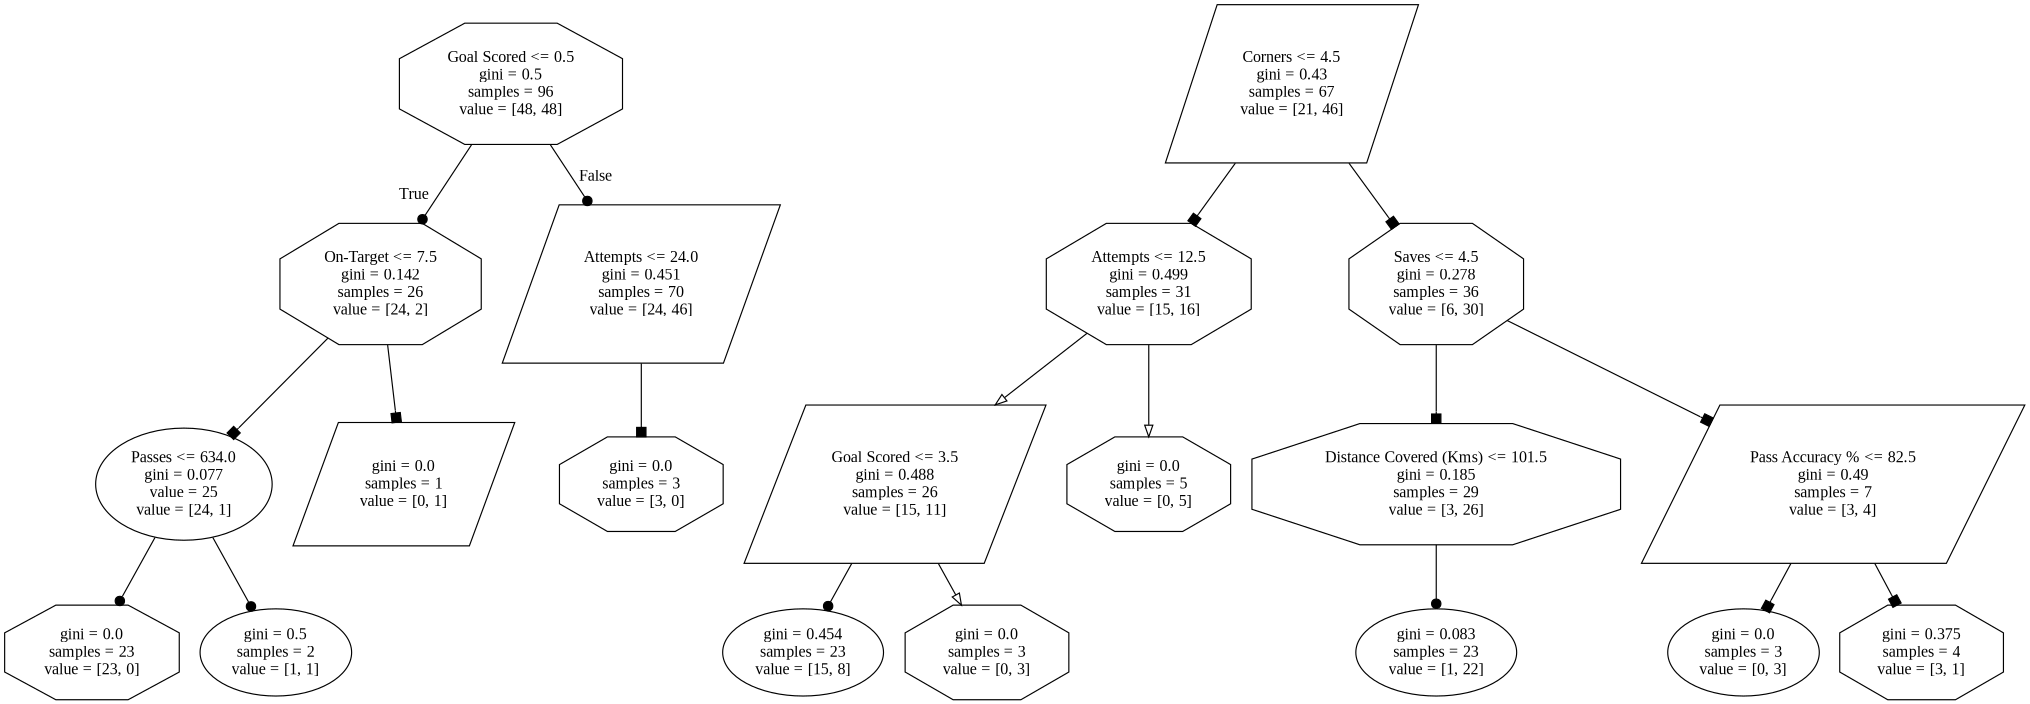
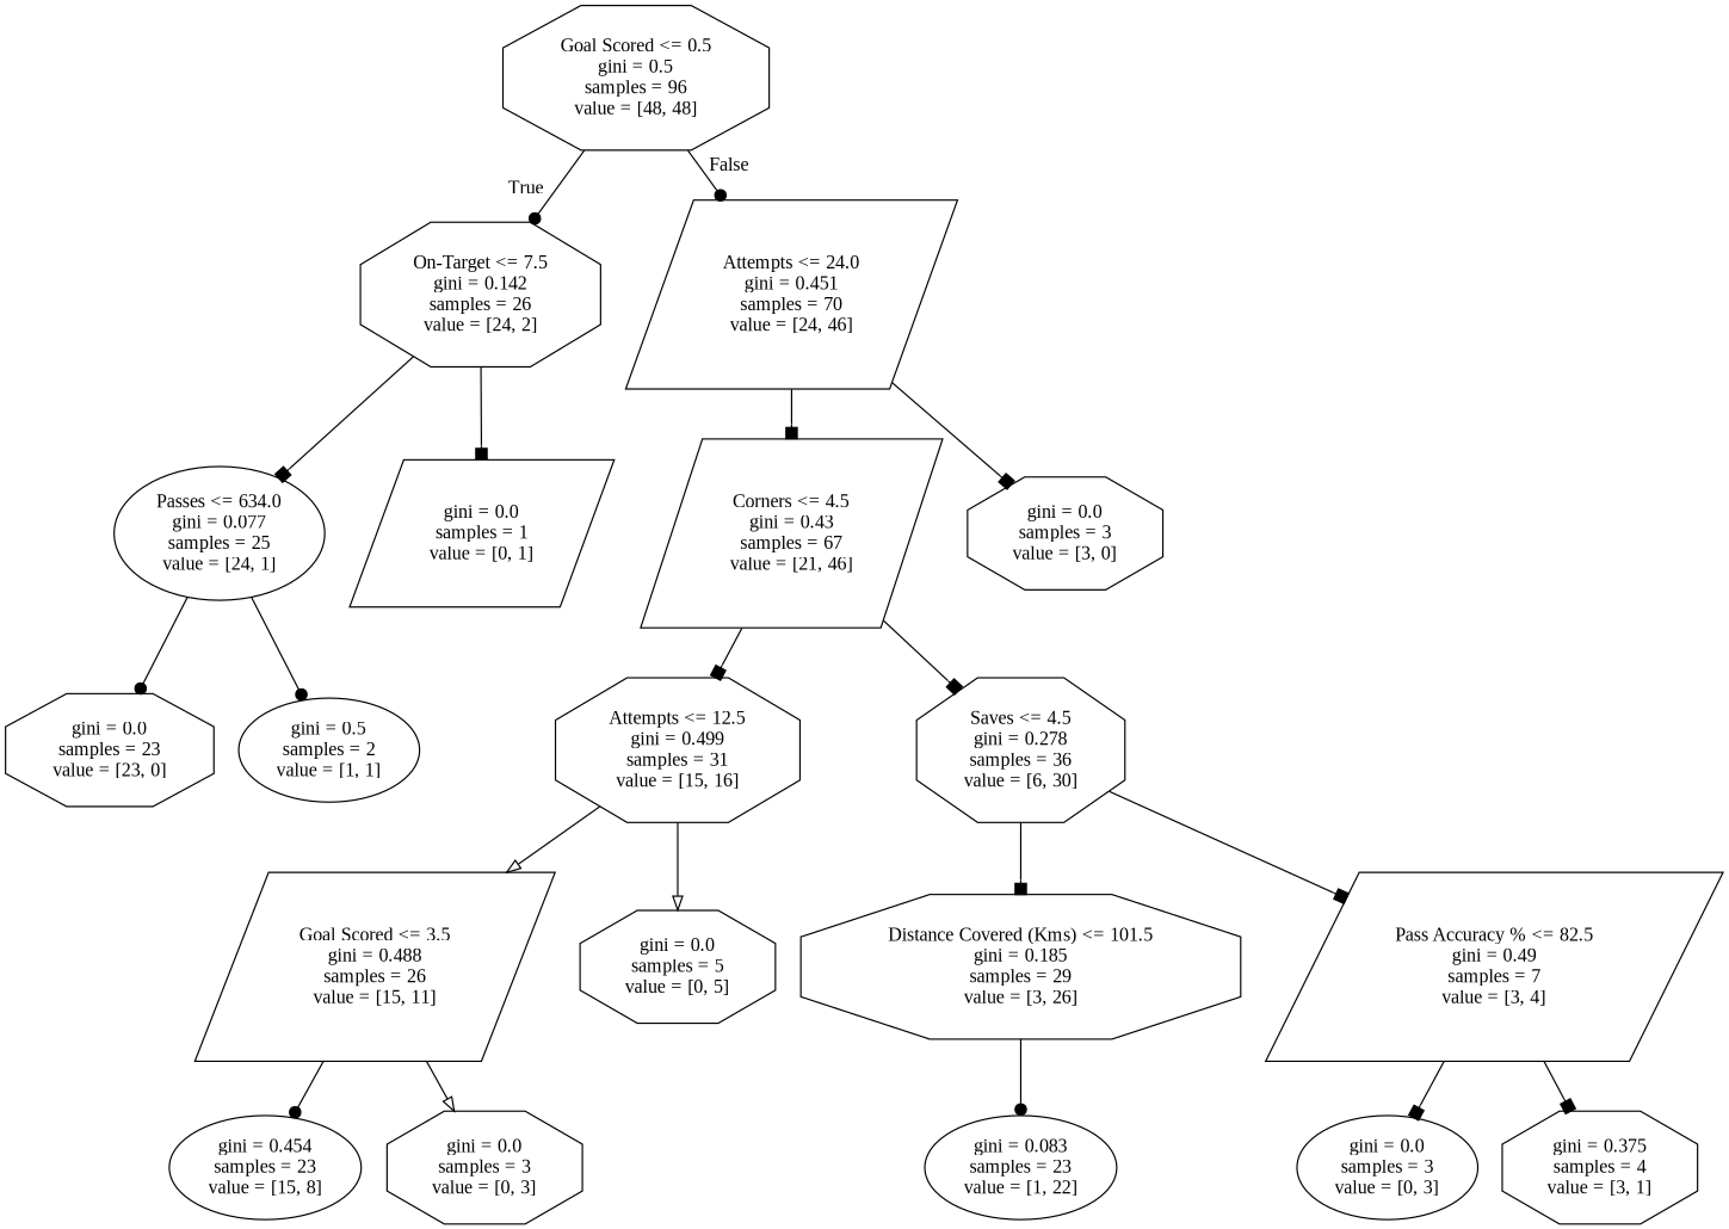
  digraph {
    fontname="Liberation Serif"
    node [fontname="Liberation Serif" shape=octagon]
    edge [arrowhead=box fontname="Liberation Serif"]
    n1 [label="Goal Scored <= 0.5\ngini = 0.5\nsamples = 96\nvalue = [48, 48]"]
    n2 [label="On-Target <= 7.5\ngini = 0.142\nsamples = 26\nvalue = [24, 2]"]
    n3 [label="Attempts <= 24.0\ngini = 0.451\nsamples = 70\nvalue = [24, 46]" shape=parallelogram]
-   n4 [label="Passes <= 634.0\ngini = 0.077\nvalue = 25\nvalue = [24, 1]" shape=ellipse]
+   n4 [label="Passes <= 634.0\ngini = 0.077\nsamples = 25\nvalue = [24, 1]" shape=ellipse]
    n5 [label="gini = 0.0\nsamples = 1\nvalue = [0, 1]" shape=parallelogram]
    n6 [label="Corners <= 4.5\ngini = 0.43\nsamples = 67\nvalue = [21, 46]" shape=parallelogram]
    n7 [label="gini = 0.0\nsamples = 3\nvalue = [3, 0]"]
    n8 [label="gini = 0.0\nsamples = 23\nvalue = [23, 0]"]
    n9 [label="gini = 0.5\nsamples = 2\nvalue = [1, 1]" shape=ellipse]
    n10 [label="Attempts <= 12.5\ngini = 0.499\nsamples = 31\nvalue = [15, 16]"]
    n11 [label="Saves <= 4.5\ngini = 0.278\nsamples = 36\nvalue = [6, 30]"]
    n12 [label="Goal Scored <= 3.5\ngini = 0.488\nsamples = 26\nvalue = [15, 11]" shape=parallelogram]
    n13 [label="gini = 0.0\nsamples = 5\nvalue = [0, 5]"]
    n14 [label="Distance Covered (Kms) <= 101.5\ngini = 0.185\nsamples = 29\nvalue = [3, 26]"]
    n15 [label="Pass Accuracy % <= 82.5\ngini = 0.49\nsamples = 7\nvalue = [3, 4]" shape=parallelogram]
    n16 [label="gini = 0.454\nsamples = 23\nvalue = [15, 8]" shape=ellipse]
    n17 [label="gini = 0.0\nsamples = 3\nvalue = [0, 3]"]
    n18 [label="gini = 0.083\nsamples = 23\nvalue = [1, 22]" shape=ellipse]
    n19 [label="gini = 0.0\nsamples = 3\nvalue = [0, 3]" shape=ellipse]
    n20 [label="gini = 0.375\nsamples = 4\nvalue = [3, 1]"]
    n1 -> n2 [arrowhead=dot headlabel=True labelangle=45 labeldistance=2.5]
    n1 -> n3 [arrowhead=dot headlabel=False labelangle=-45 labeldistance=2.5]
    n2 -> n4
    n2 -> n5
+   n3 -> n6
    n3 -> n7
    n4 -> n8 [arrowhead=dot]
    n4 -> n9 [arrowhead=dot]
    n6 -> n10
    n6 -> n11
    n10 -> n12 [arrowhead=onormal]
    n10 -> n13 [arrowhead=onormal]
    n11 -> n14
    n11 -> n15
    n12 -> n16 [arrowhead=dot]
    n12 -> n17 [arrowhead=onormal]
    n14 -> n18 [arrowhead=dot]
    n15 -> n19
    n15 -> n20
  }
